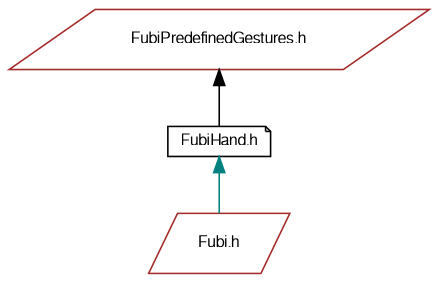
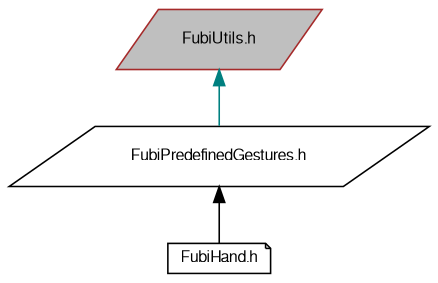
  digraph {
    node [color=brown fillcolor=white fontname=FreeSans fontsize=10 shape=parallelogram style=filled]
    edge [color=teal dir=back fontname=FreeSans fontsize=10 labelfontname=FreeSans labelfontsize=10 style=solid]
-   n2 [height=0.2 label="FubiPredefinedGestures.h" width=0.4]
+   n1 [fillcolor=grey75 fontcolor=black height=0.2 label="FubiUtils.h" width=0.4]
+   n2 [color=black height=0.2 label="FubiPredefinedGestures.h" width=0.4]
    n3 [color=black height=0.2 label="FubiHand.h" shape=note width=0.4]
-   n4 [height=0.2 label="Fubi.h" width=0.4]
+   n1 -> n2
    n2 -> n3 [color=black]
-   n3 -> n4
  }
